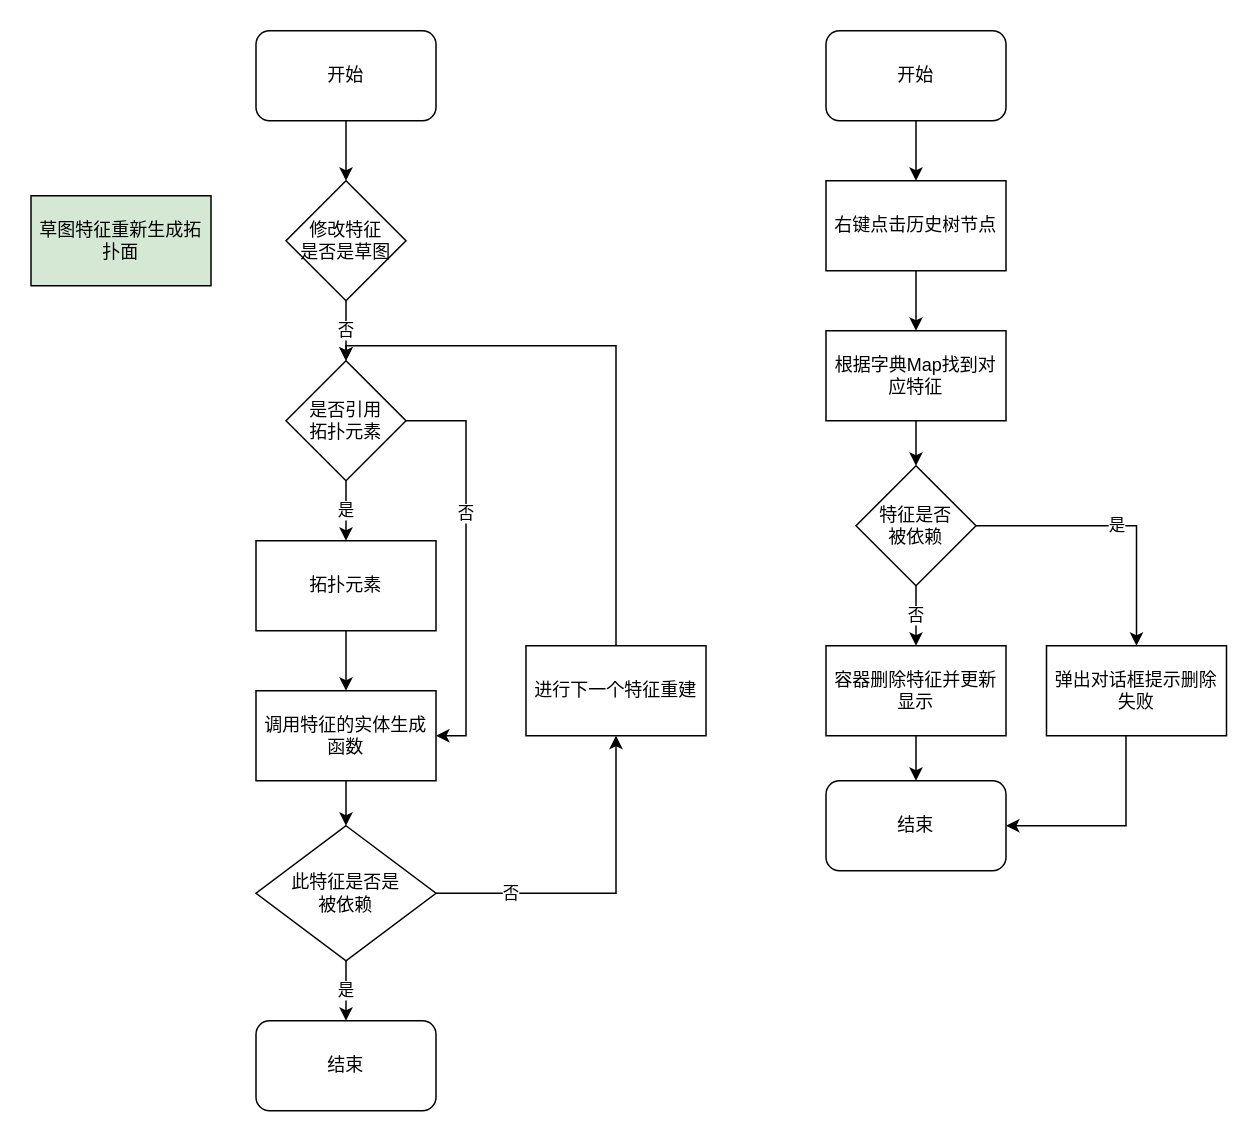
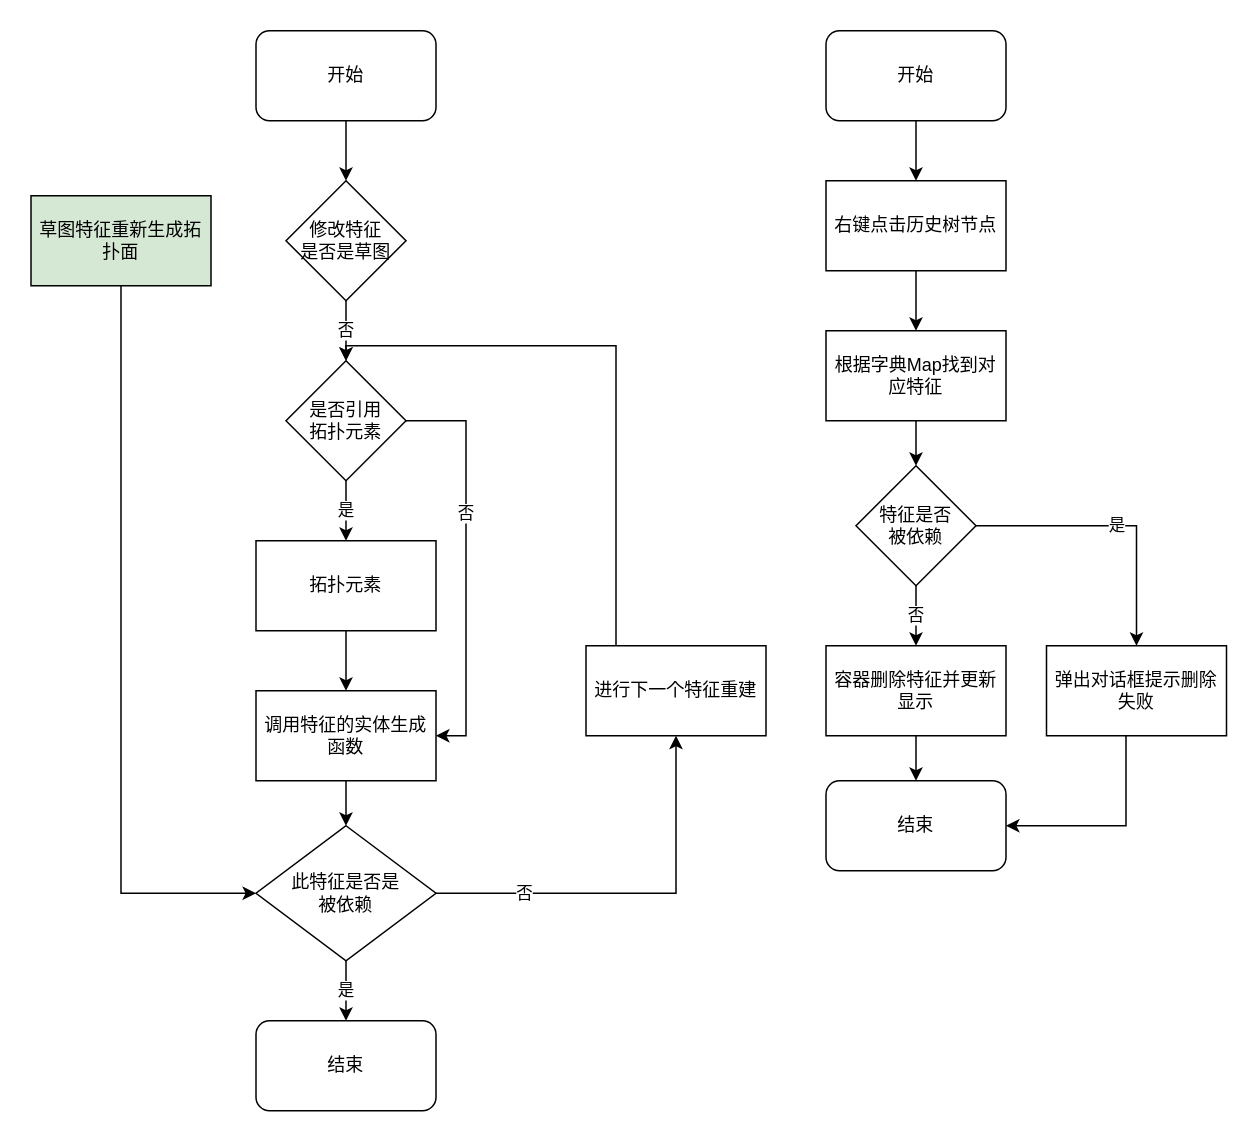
  <mxCell id="0" />
  <mxCell id="1" parent="0" />
  <mxCell id="2" style="edgeStyle=orthogonalEdgeStyle;rounded=0;orthogonalLoop=1;jettySize=auto;html=1;" edge="1" parent="1" source="3"><mxGeometry relative="1" as="geometry"><mxPoint x="230" y="120" as="targetPoint" /></mxGeometry></mxCell>
  <mxCell id="3" value="开始" style="rounded=1;whiteSpace=wrap;html=1;" vertex="1" parent="1"><mxGeometry x="170" y="20" width="120" height="60" as="geometry" /></mxCell>
  <mxCell id="4" value="否" style="edgeStyle=orthogonalEdgeStyle;rounded=0;orthogonalLoop=1;jettySize=auto;html=1;" edge="1" parent="1" source="5"><mxGeometry relative="1" as="geometry"><mxPoint x="230" y="240" as="targetPoint" /></mxGeometry></mxCell>
  <mxCell id="5" value="修改特征&lt;br&gt;是否是草图" style="rhombus;whiteSpace=wrap;html=1;" vertex="1" parent="1"><mxGeometry x="190" y="120" width="80" height="80" as="geometry" /></mxCell>
+ <mxCell id="6" style="edgeStyle=orthogonalEdgeStyle;rounded=0;orthogonalLoop=1;jettySize=auto;html=1;entryX=0;entryY=0.5;entryDx=0;entryDy=0;" edge="1" parent="1" source="7" target="18"><mxGeometry relative="1" as="geometry"><Array as="points"><mxPoint x="80" y="595" /></Array></mxGeometry></mxCell>
  <mxCell id="7" value="草图特征重新生成拓扑面" style="rounded=0;whiteSpace=wrap;html=1;fillColor=#d5e8d4;" vertex="1" parent="1"><mxGeometry x="20" y="130" width="120" height="60" as="geometry" /></mxCell>
  <mxCell id="8" value="是" style="edgeStyle=orthogonalEdgeStyle;rounded=0;orthogonalLoop=1;jettySize=auto;html=1;" edge="1" parent="1" source="11"><mxGeometry relative="1" as="geometry"><mxPoint x="230" y="360" as="targetPoint" /></mxGeometry></mxCell>
  <mxCell id="9" style="edgeStyle=orthogonalEdgeStyle;rounded=0;orthogonalLoop=1;jettySize=auto;html=1;entryX=1;entryY=0.5;entryDx=0;entryDy=0;" edge="1" parent="1" source="11" target="15"><mxGeometry relative="1" as="geometry"><mxPoint x="390" y="400" as="targetPoint" /><Array as="points"><mxPoint x="310" y="280" /><mxPoint x="310" y="490" /></Array></mxGeometry></mxCell>
  <mxCell id="10" value="否" style="edgeLabel;html=1;align=center;verticalAlign=middle;resizable=0;points=[];" vertex="1" connectable="0" parent="9"><mxGeometry x="-0.57" y="-1" relative="1" as="geometry"><mxPoint y="43" as="offset" /></mxGeometry></mxCell>
  <mxCell id="11" value="是否引用&lt;br&gt;拓扑元素" style="rhombus;whiteSpace=wrap;html=1;" vertex="1" parent="1"><mxGeometry x="190" y="240" width="80" height="80" as="geometry" /></mxCell>
  <mxCell id="12" style="edgeStyle=orthogonalEdgeStyle;rounded=0;orthogonalLoop=1;jettySize=auto;html=1;" edge="1" parent="1" source="13"><mxGeometry relative="1" as="geometry"><mxPoint x="230" y="460" as="targetPoint" /></mxGeometry></mxCell>
  <mxCell id="13" value="拓扑元素" style="rounded=0;whiteSpace=wrap;html=1;" vertex="1" parent="1"><mxGeometry x="170" y="360" width="120" height="60" as="geometry" /></mxCell>
  <mxCell id="14" style="edgeStyle=orthogonalEdgeStyle;rounded=0;orthogonalLoop=1;jettySize=auto;html=1;" edge="1" parent="1" source="15"><mxGeometry relative="1" as="geometry"><mxPoint x="230" y="550" as="targetPoint" /></mxGeometry></mxCell>
  <mxCell id="15" value="调用特征的实体生成函数" style="rounded=0;whiteSpace=wrap;html=1;" vertex="1" parent="1"><mxGeometry x="170" y="460" width="120" height="60" as="geometry" /></mxCell>
  <mxCell id="16" value="是" style="edgeStyle=orthogonalEdgeStyle;rounded=0;orthogonalLoop=1;jettySize=auto;html=1;" edge="1" parent="1" source="18"><mxGeometry relative="1" as="geometry"><mxPoint x="230" y="680" as="targetPoint" /></mxGeometry></mxCell>
  <mxCell id="17" value="否" style="edgeStyle=orthogonalEdgeStyle;rounded=0;orthogonalLoop=1;jettySize=auto;html=1;entryX=0.5;entryY=1;entryDx=0;entryDy=0;" edge="1" parent="1" source="18" target="20"><mxGeometry x="-0.556" relative="1" as="geometry"><mxPoint x="400" y="570" as="targetPoint" /><mxPoint as="offset" /></mxGeometry></mxCell>
  <mxCell id="18" value="此特征是否是&lt;br&gt;被依赖" style="rhombus;whiteSpace=wrap;html=1;" vertex="1" parent="1"><mxGeometry x="170" y="550" width="120" height="90" as="geometry" /></mxCell>
  <mxCell id="19" style="edgeStyle=orthogonalEdgeStyle;rounded=0;orthogonalLoop=1;jettySize=auto;html=1;entryX=0.5;entryY=0;entryDx=0;entryDy=0;" edge="1" parent="1" source="20" target="11"><mxGeometry relative="1" as="geometry"><Array as="points"><mxPoint x="410" y="230" /><mxPoint x="230" y="230" /></Array></mxGeometry></mxCell>
- <mxCell id="20" value="进行下一个特征重建" style="rounded=0;whiteSpace=wrap;html=1;" vertex="1" parent="1"><mxGeometry x="350" y="430" width="120" height="60" as="geometry" /></mxCell>
+ <mxCell id="20" value="进行下一个特征重建" style="rounded=0;whiteSpace=wrap;html=1;" vertex="1" parent="1"><mxGeometry x="390" y="430" width="120" height="60" as="geometry" /></mxCell>
  <mxCell id="21" value="结束" style="rounded=1;whiteSpace=wrap;html=1;" vertex="1" parent="1"><mxGeometry x="170" y="680" width="120" height="60" as="geometry" /></mxCell>
  <mxCell id="22" style="edgeStyle=orthogonalEdgeStyle;rounded=0;orthogonalLoop=1;jettySize=auto;html=1;" edge="1" parent="1" source="23"><mxGeometry relative="1" as="geometry"><mxPoint x="610" y="120" as="targetPoint" /></mxGeometry></mxCell>
  <mxCell id="23" value="开始" style="rounded=1;whiteSpace=wrap;html=1;" vertex="1" parent="1"><mxGeometry x="550" y="20" width="120" height="60" as="geometry" /></mxCell>
  <mxCell id="24" style="edgeStyle=orthogonalEdgeStyle;rounded=0;orthogonalLoop=1;jettySize=auto;html=1;" edge="1" parent="1" source="25"><mxGeometry relative="1" as="geometry"><mxPoint x="610" y="220" as="targetPoint" /></mxGeometry></mxCell>
  <mxCell id="25" value="右键点击历史树节点" style="rounded=0;whiteSpace=wrap;html=1;" vertex="1" parent="1"><mxGeometry x="550" y="120" width="120" height="60" as="geometry" /></mxCell>
  <mxCell id="26" value="是" style="edgeStyle=orthogonalEdgeStyle;rounded=0;orthogonalLoop=1;jettySize=auto;html=1;" edge="1" parent="1" source="28" target="32"><mxGeometry relative="1" as="geometry"><mxPoint x="710" y="350" as="targetPoint" /></mxGeometry></mxCell>
  <mxCell id="27" value="否" style="edgeStyle=orthogonalEdgeStyle;rounded=0;orthogonalLoop=1;jettySize=auto;html=1;" edge="1" parent="1" source="28"><mxGeometry relative="1" as="geometry"><mxPoint x="610" y="430" as="targetPoint" /></mxGeometry></mxCell>
  <mxCell id="28" value="特征是否&lt;br&gt;被依赖" style="rhombus;whiteSpace=wrap;html=1;" vertex="1" parent="1"><mxGeometry x="570" y="310" width="80" height="80" as="geometry" /></mxCell>
  <mxCell id="29" style="edgeStyle=orthogonalEdgeStyle;rounded=0;orthogonalLoop=1;jettySize=auto;html=1;exitX=0.5;exitY=1;exitDx=0;exitDy=0;entryX=0.5;entryY=0;entryDx=0;entryDy=0;" edge="1" parent="1" source="30" target="28"><mxGeometry relative="1" as="geometry" /></mxCell>
  <mxCell id="30" value="根据字典Map找到对应特征" style="rounded=0;whiteSpace=wrap;html=1;" vertex="1" parent="1"><mxGeometry x="550" y="220" width="120" height="60" as="geometry" /></mxCell>
  <mxCell id="31" style="edgeStyle=orthogonalEdgeStyle;rounded=0;orthogonalLoop=1;jettySize=auto;html=1;entryX=1;entryY=0.5;entryDx=0;entryDy=0;" edge="1" parent="1" source="32" target="35"><mxGeometry relative="1" as="geometry"><Array as="points"><mxPoint x="750" y="550" /></Array></mxGeometry></mxCell>
  <mxCell id="32" value="弹出对话框提示删除失败" style="rounded=0;whiteSpace=wrap;html=1;" vertex="1" parent="1"><mxGeometry x="697" y="430" width="120" height="60" as="geometry" /></mxCell>
  <mxCell id="33" style="edgeStyle=orthogonalEdgeStyle;rounded=0;orthogonalLoop=1;jettySize=auto;html=1;" edge="1" parent="1" source="34"><mxGeometry relative="1" as="geometry"><mxPoint x="610" y="520" as="targetPoint" /></mxGeometry></mxCell>
  <mxCell id="34" value="容器删除特征并更新显示" style="rounded=0;whiteSpace=wrap;html=1;" vertex="1" parent="1"><mxGeometry x="550" y="430" width="120" height="60" as="geometry" /></mxCell>
  <mxCell id="35" value="结束" style="rounded=1;whiteSpace=wrap;html=1;" vertex="1" parent="1"><mxGeometry x="550" y="520" width="120" height="60" as="geometry" /></mxCell>
